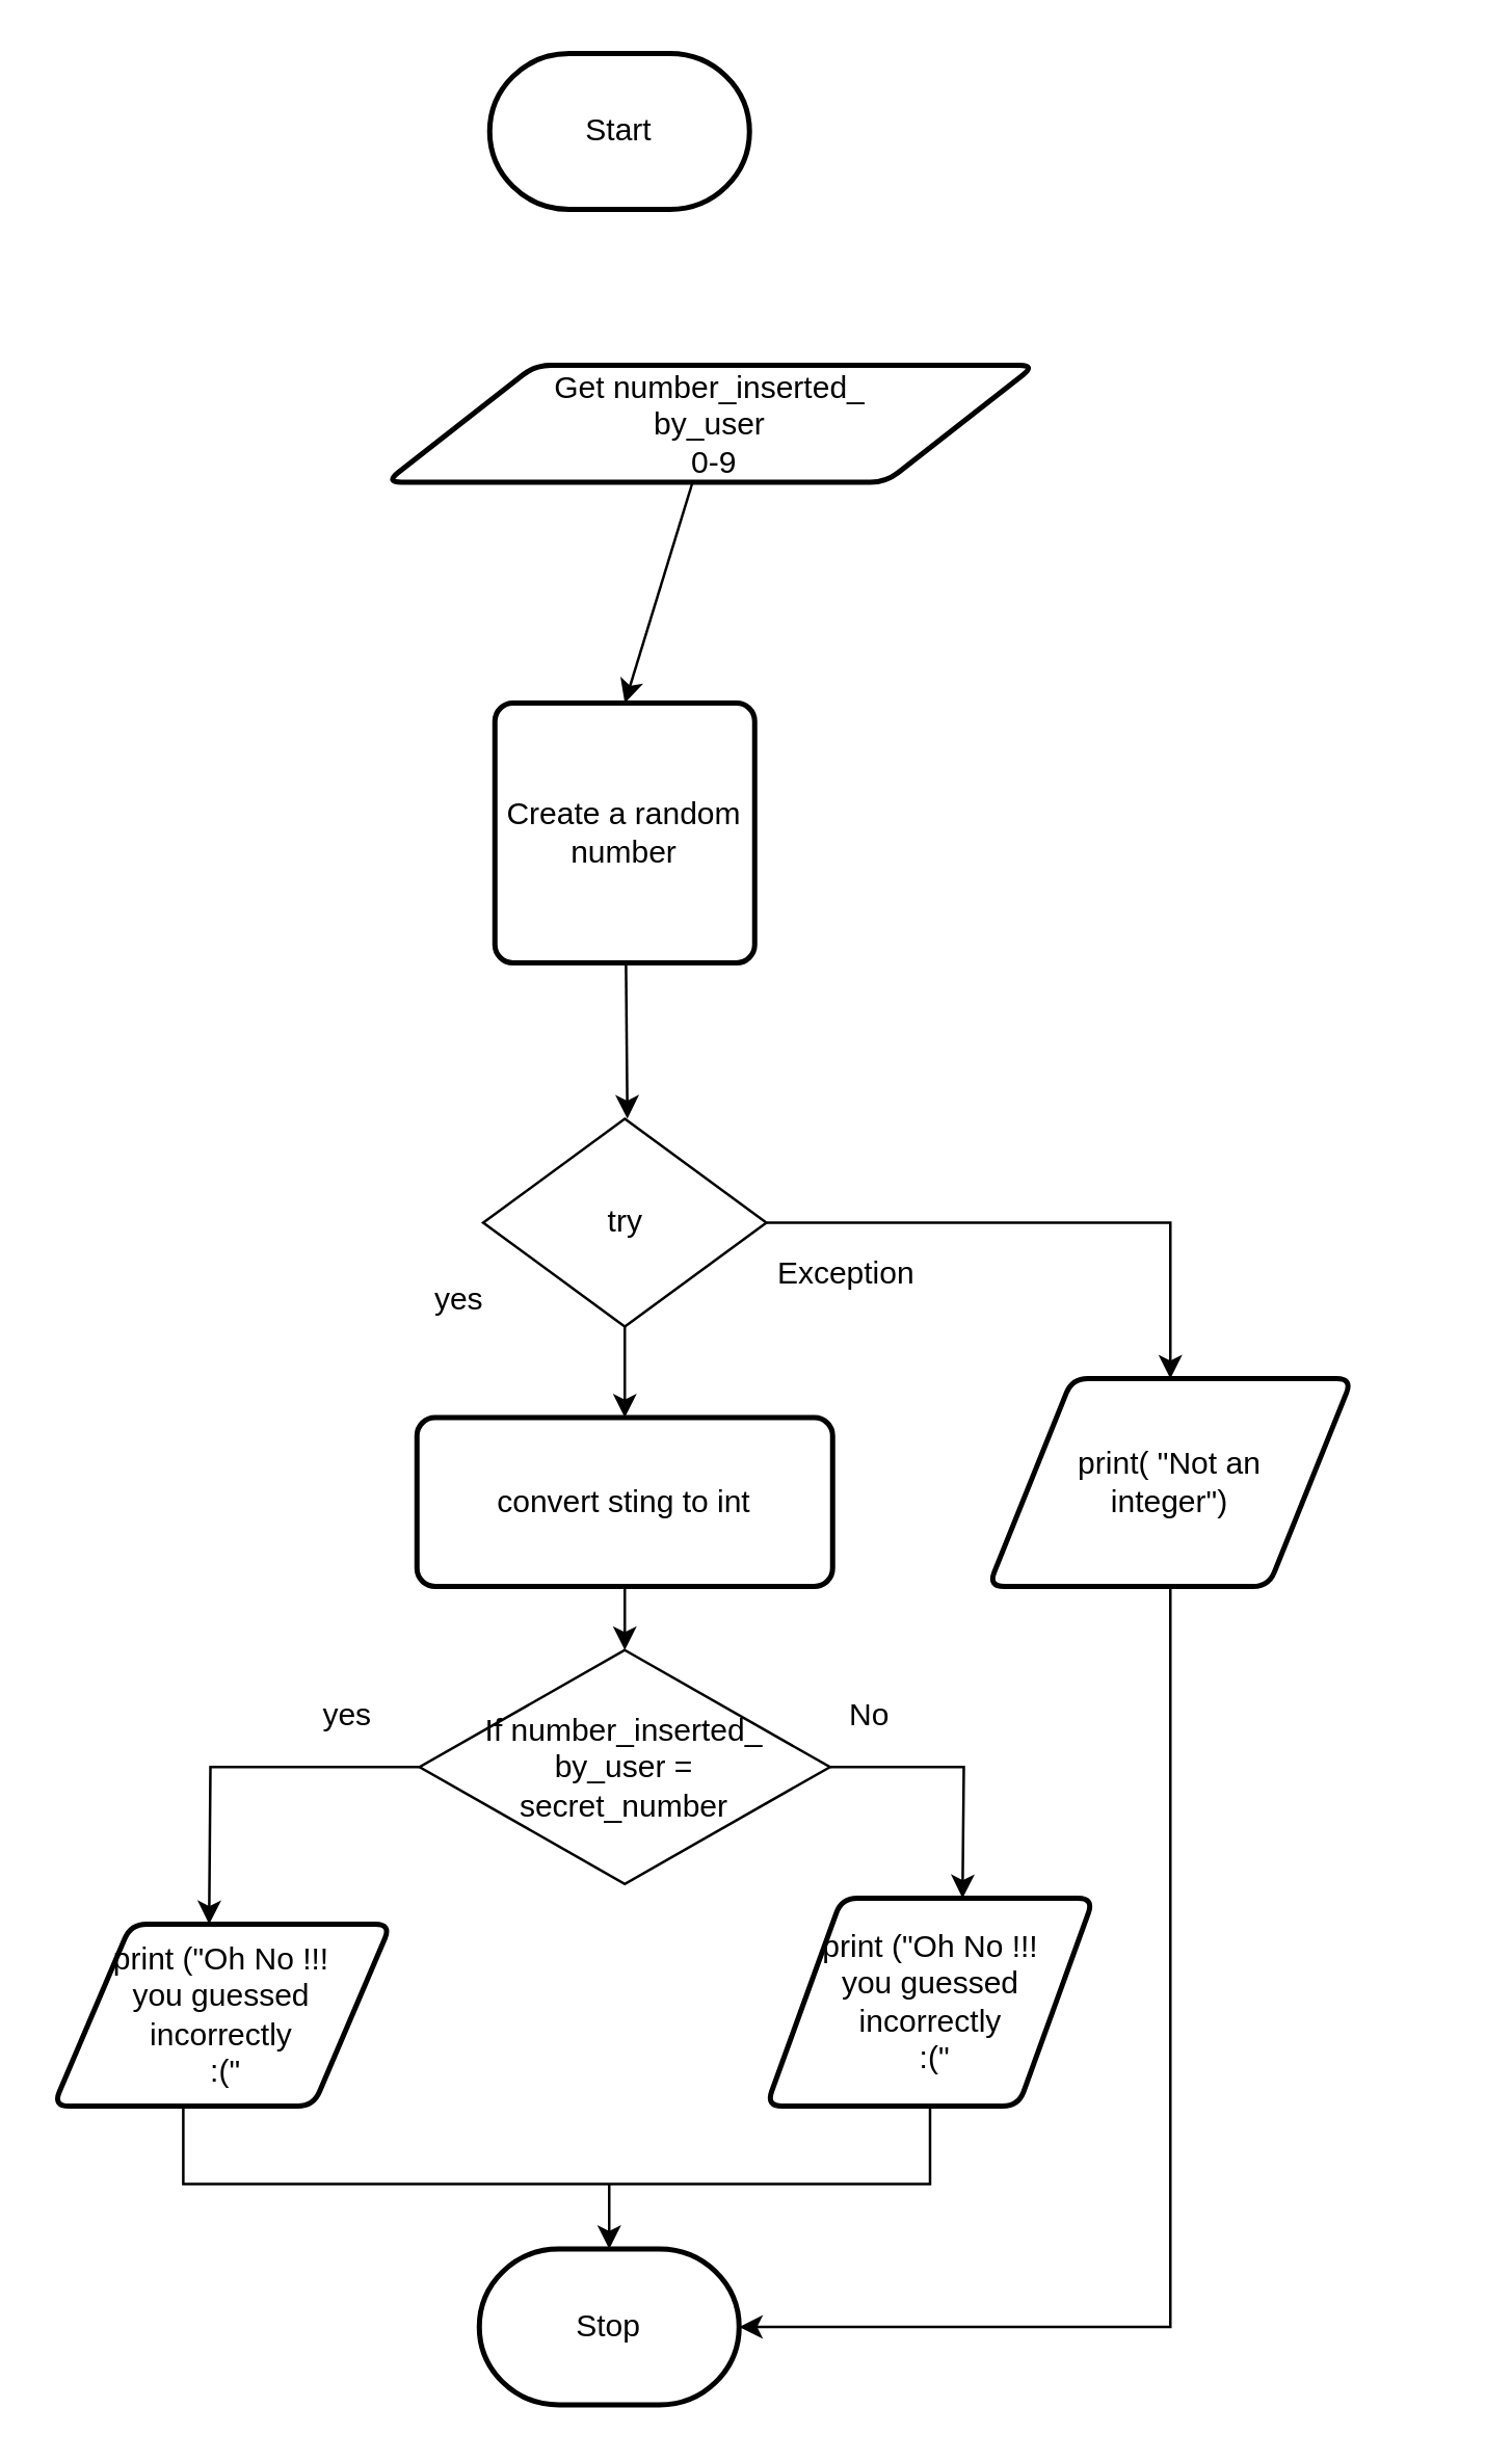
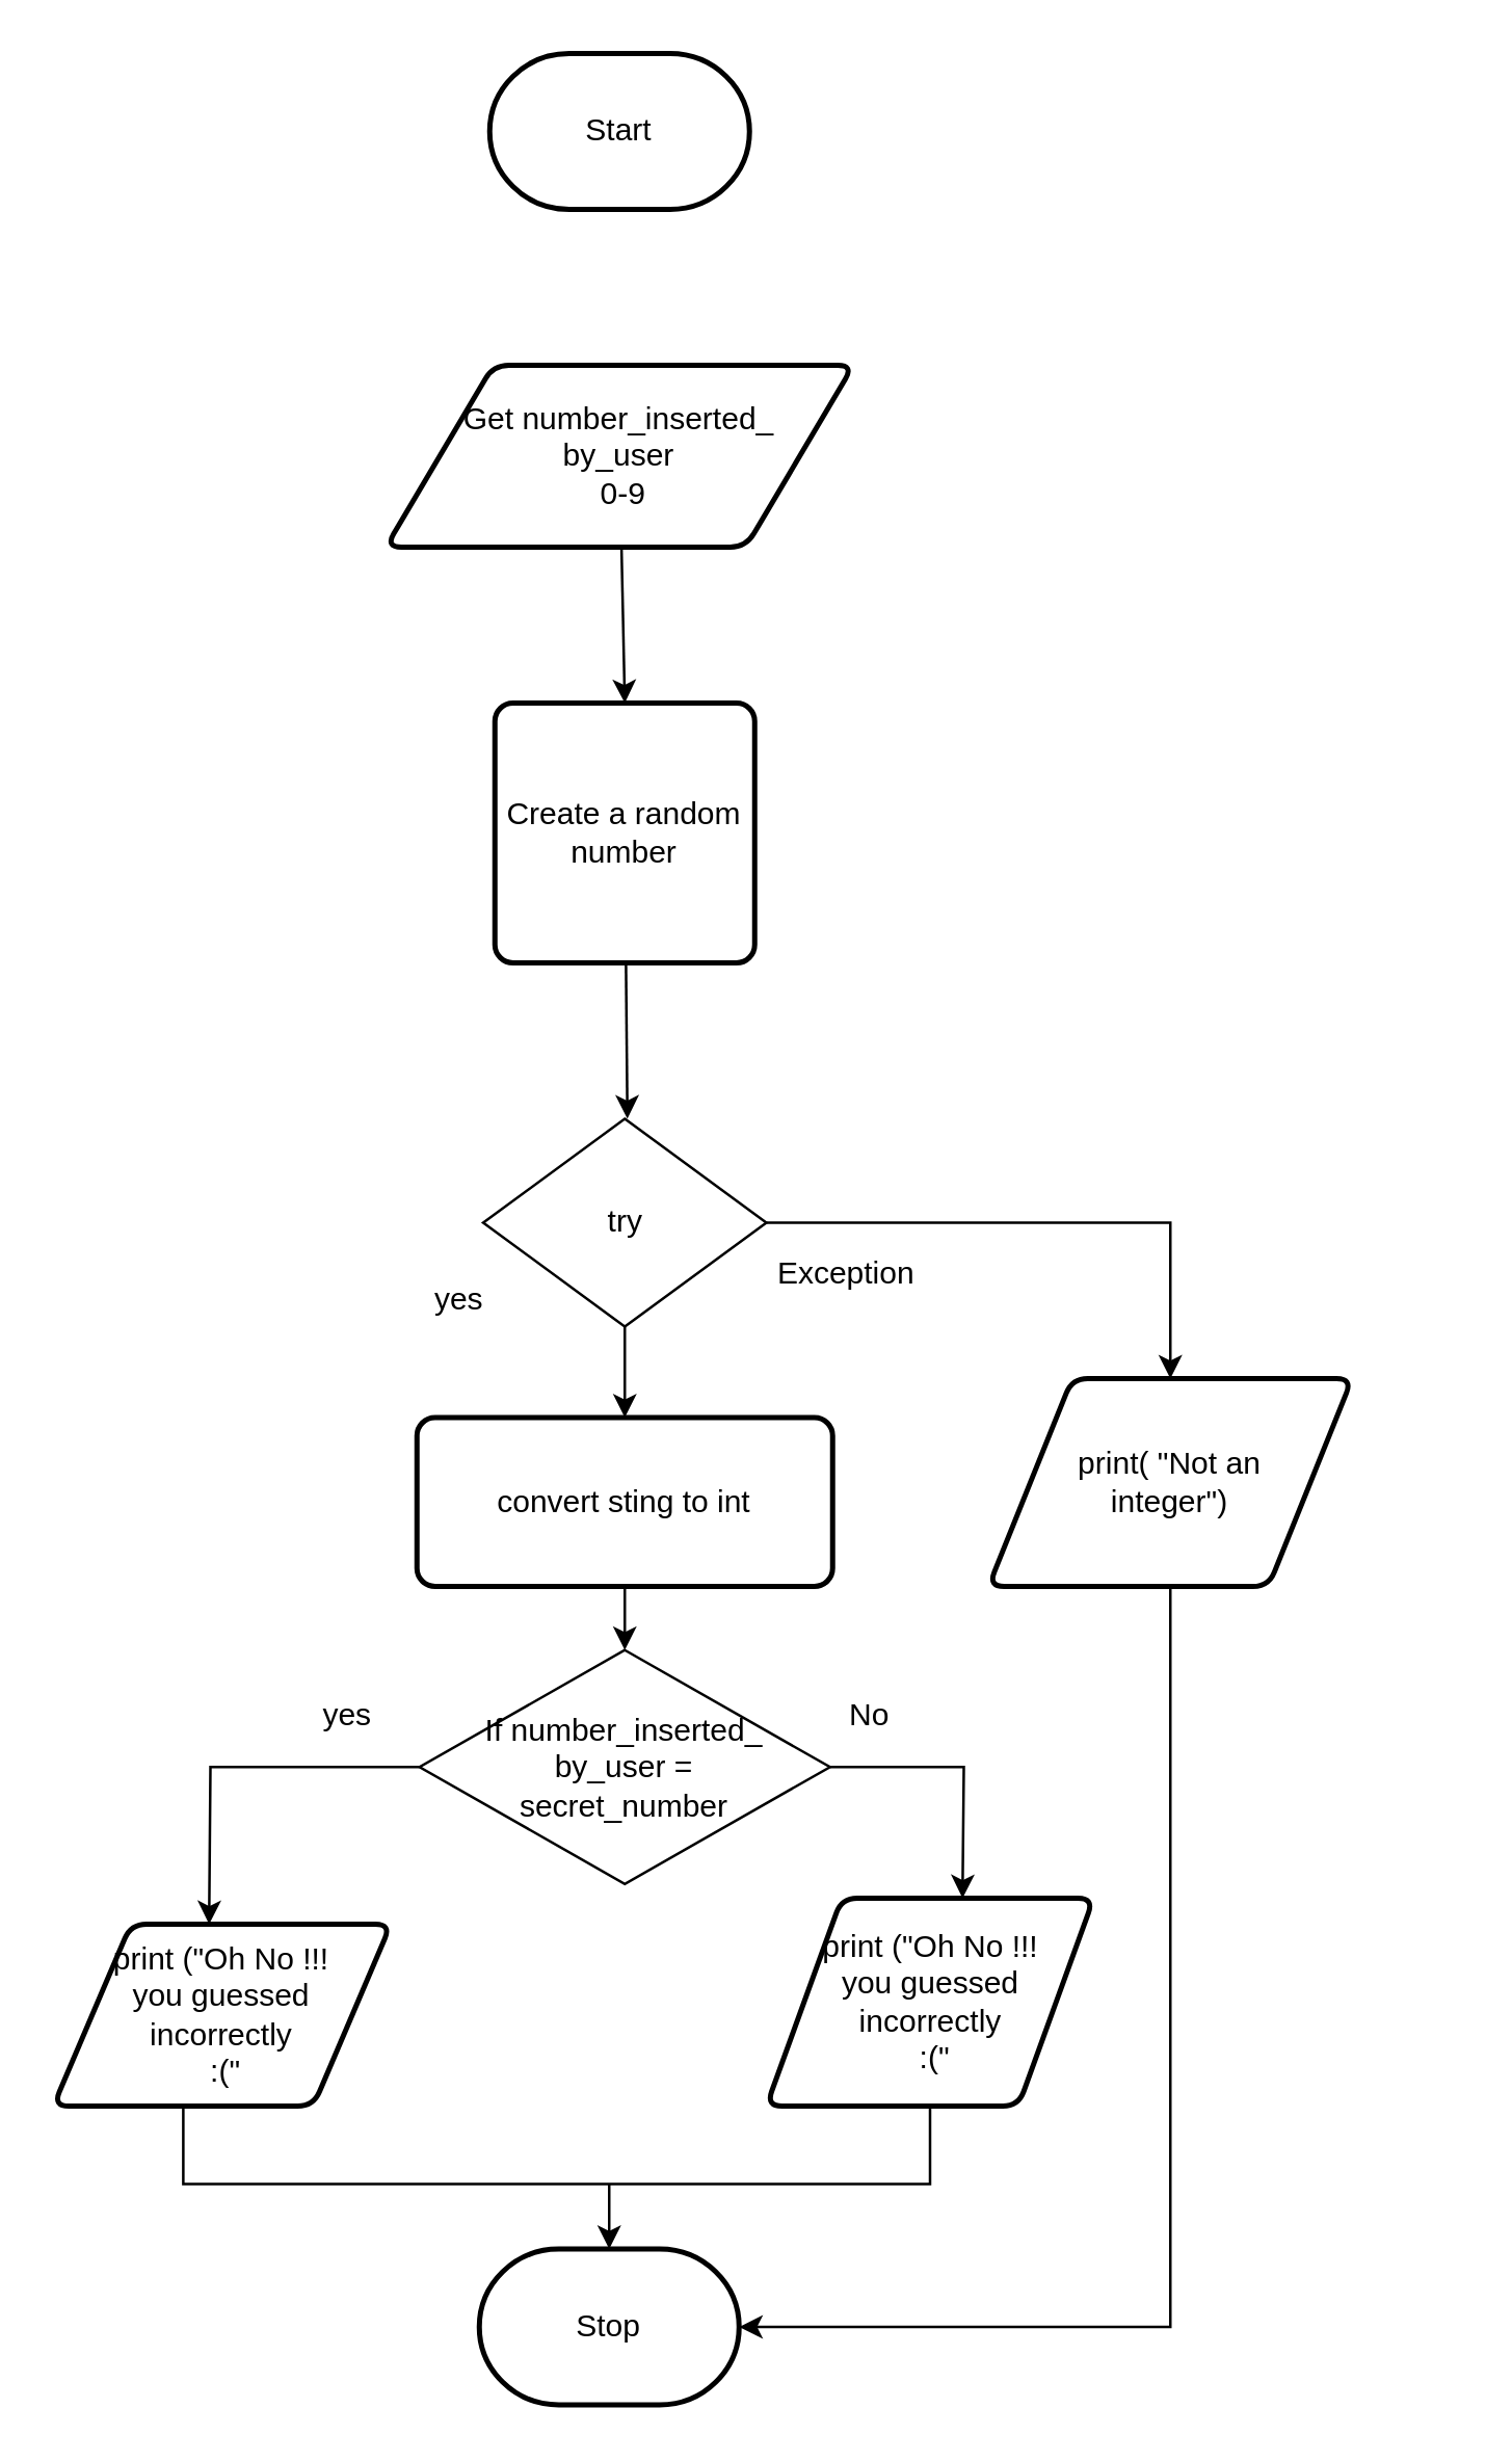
  <mxCell id="0" />
  <mxCell id="1" parent="0" />
  <mxCell id="2" value="Start" style="strokeWidth=2;html=1;shape=mxgraph.flowchart.terminator;whiteSpace=wrap;" vertex="1" parent="1"><mxGeometry x="188" y="20" width="100" height="60" as="geometry" /></mxCell>
  <mxCell id="3" style="edgeStyle=none;html=1;" edge="1" parent="1" source="4"><mxGeometry relative="1" as="geometry"><mxPoint x="240" y="270" as="targetPoint" /></mxGeometry></mxCell>
- <mxCell id="4" value="Get number_inserted_&lt;br&gt;by_user&lt;br&gt;&amp;nbsp;0-9" style="shape=parallelogram;html=1;strokeWidth=2;perimeter=parallelogramPerimeter;whiteSpace=wrap;rounded=1;arcSize=12;size=0.23;" vertex="1" parent="1"><mxGeometry x="148" y="140" width="250" height="45" as="geometry" /></mxCell>
+ <mxCell id="4" value="Get number_inserted_&lt;br&gt;by_user&lt;br&gt;&amp;nbsp;0-9" style="shape=parallelogram;html=1;strokeWidth=2;perimeter=parallelogramPerimeter;whiteSpace=wrap;rounded=1;arcSize=12;size=0.23;" vertex="1" parent="1"><mxGeometry x="148" y="140" width="180" height="70" as="geometry" /></mxCell>
  <mxCell id="5" style="edgeStyle=elbowEdgeStyle;rounded=0;html=1;fontSize=18;" edge="1" parent="1" target="6"><mxGeometry relative="1" as="geometry"><mxPoint x="234" y="840" as="sourcePoint" /></mxGeometry></mxCell>
  <mxCell id="6" value="Stop" style="strokeWidth=2;html=1;shape=mxgraph.flowchart.terminator;whiteSpace=wrap;" vertex="1" parent="1"><mxGeometry x="184" y="865" width="100" height="60" as="geometry" /></mxCell>
  <mxCell id="7" style="edgeStyle=none;html=1;" edge="1" parent="1" source="8"><mxGeometry relative="1" as="geometry"><mxPoint x="241" y="430" as="targetPoint" /></mxGeometry></mxCell>
  <mxCell id="8" value="Create a random number" style="rounded=1;whiteSpace=wrap;html=1;absoluteArcSize=1;arcSize=14;strokeWidth=2;" vertex="1" parent="1"><mxGeometry x="190" y="270" width="100" height="100" as="geometry" /></mxCell>
  <mxCell id="9" style="edgeStyle=elbowEdgeStyle;html=1;fontSize=18;entryX=1;entryY=0.5;entryDx=0;entryDy=0;entryPerimeter=0;rounded=0;" edge="1" parent="1" source="10" target="6"><mxGeometry relative="1" as="geometry"><mxPoint x="450" y="800" as="targetPoint" /><Array as="points"><mxPoint x="450" y="730" /><mxPoint x="460" y="730" /><mxPoint x="450" y="620" /><mxPoint x="560" y="710" /></Array></mxGeometry></mxCell>
  <mxCell id="10" value="print( &quot;Not an &lt;br&gt;integer&quot;)" style="shape=parallelogram;html=1;strokeWidth=2;perimeter=parallelogramPerimeter;whiteSpace=wrap;rounded=1;arcSize=12;size=0.23;" vertex="1" parent="1"><mxGeometry x="380" y="530" width="140" height="80" as="geometry" /></mxCell>
  <mxCell id="11" style="edgeStyle=none;html=1;entryX=0.5;entryY=0;entryDx=0;entryDy=0;" edge="1" parent="1" source="13" target="22"><mxGeometry relative="1" as="geometry"><mxPoint x="240" y="540" as="targetPoint" /></mxGeometry></mxCell>
  <mxCell id="12" style="edgeStyle=orthogonalEdgeStyle;html=1;rounded=0;" edge="1" parent="1" source="13" target="10"><mxGeometry relative="1" as="geometry"><mxPoint x="480" y="520" as="targetPoint" /><Array as="points"><mxPoint x="450" y="470" /></Array></mxGeometry></mxCell>
  <mxCell id="13" value="try" style="rhombus;whiteSpace=wrap;html=1;" vertex="1" parent="1"><mxGeometry x="185.5" y="430" width="109" height="80" as="geometry" /></mxCell>
  <mxCell id="14" style="edgeStyle=orthogonalEdgeStyle;rounded=0;html=1;" edge="1" parent="1" source="16"><mxGeometry relative="1" as="geometry"><mxPoint x="80" y="740" as="targetPoint" /></mxGeometry></mxCell>
  <mxCell id="15" style="edgeStyle=orthogonalEdgeStyle;rounded=0;html=1;" edge="1" parent="1" source="16"><mxGeometry relative="1" as="geometry"><mxPoint x="370" y="730" as="targetPoint" /></mxGeometry></mxCell>
  <mxCell id="16" value="If number_inserted_&lt;br&gt;by_user = &lt;br&gt;secret_number" style="rhombus;whiteSpace=wrap;html=1;" vertex="1" parent="1"><mxGeometry x="161" y="634.5" width="158" height="90" as="geometry" /></mxCell>
  <mxCell id="17" value="Exception" style="text;html=1;align=center;verticalAlign=middle;resizable=0;points=[];autosize=1;strokeColor=none;fillColor=none;" vertex="1" parent="1"><mxGeometry x="290" y="480" width="70" height="20" as="geometry" /></mxCell>
  <mxCell id="18" value="yes" style="text;html=1;align=center;verticalAlign=middle;resizable=0;points=[];autosize=1;strokeColor=none;fillColor=none;" vertex="1" parent="1"><mxGeometry x="161" y="490" width="30" height="20" as="geometry" /></mxCell>
  <mxCell id="19" value="print (&quot;Oh No !!! &lt;br&gt;you guessed &lt;br&gt;incorrectly&lt;br&gt;&amp;nbsp;:(&quot;" style="shape=parallelogram;html=1;strokeWidth=2;perimeter=parallelogramPerimeter;whiteSpace=wrap;rounded=1;arcSize=12;size=0.23;" vertex="1" parent="1"><mxGeometry x="20" y="740" width="130" height="70" as="geometry" /></mxCell>
  <mxCell id="20" value="print (&quot;Oh No !!! &lt;br&gt;you guessed &lt;br&gt;incorrectly&lt;br&gt;&amp;nbsp;:(&quot;" style="shape=parallelogram;html=1;strokeWidth=2;perimeter=parallelogramPerimeter;whiteSpace=wrap;rounded=1;arcSize=12;size=0.23;" vertex="1" parent="1"><mxGeometry x="294.5" y="730" width="126" height="80" as="geometry" /></mxCell>
  <mxCell id="21" style="edgeStyle=orthogonalEdgeStyle;rounded=0;html=1;" edge="1" parent="1" source="22" target="16"><mxGeometry relative="1" as="geometry"><Array as="points"><mxPoint x="239" y="670" /><mxPoint x="239" y="670" /></Array></mxGeometry></mxCell>
  <mxCell id="22" value="convert sting to int" style="rounded=1;whiteSpace=wrap;html=1;absoluteArcSize=1;arcSize=14;strokeWidth=2;" vertex="1" parent="1"><mxGeometry x="160" y="545" width="160" height="65" as="geometry" /></mxCell>
  <mxCell id="23" value="" style="endArrow=none;html=1;rounded=0;edgeStyle=elbowEdgeStyle;elbow=vertical;entryX=0.5;entryY=1;entryDx=0;entryDy=0;exitX=0.385;exitY=1;exitDx=0;exitDy=0;exitPerimeter=0;" edge="1" parent="1" source="19" target="20"><mxGeometry width="50" height="50" relative="1" as="geometry"><mxPoint x="69" y="840" as="sourcePoint" /><mxPoint x="399" y="840" as="targetPoint" /><Array as="points"><mxPoint x="230" y="840" /><mxPoint x="85" y="840" /><mxPoint x="210" y="840" /></Array></mxGeometry></mxCell>
  <mxCell id="24" value="yes" style="text;html=1;align=center;verticalAlign=middle;resizable=0;points=[];autosize=1;strokeColor=none;fillColor=none;" vertex="1" parent="1"><mxGeometry x="118" y="650" width="30" height="20" as="geometry" /></mxCell>
  <mxCell id="25" value="No" style="text;html=1;align=center;verticalAlign=middle;resizable=0;points=[];autosize=1;strokeColor=none;fillColor=none;" vertex="1" parent="1"><mxGeometry x="319" y="650" width="30" height="20" as="geometry" /></mxCell>
